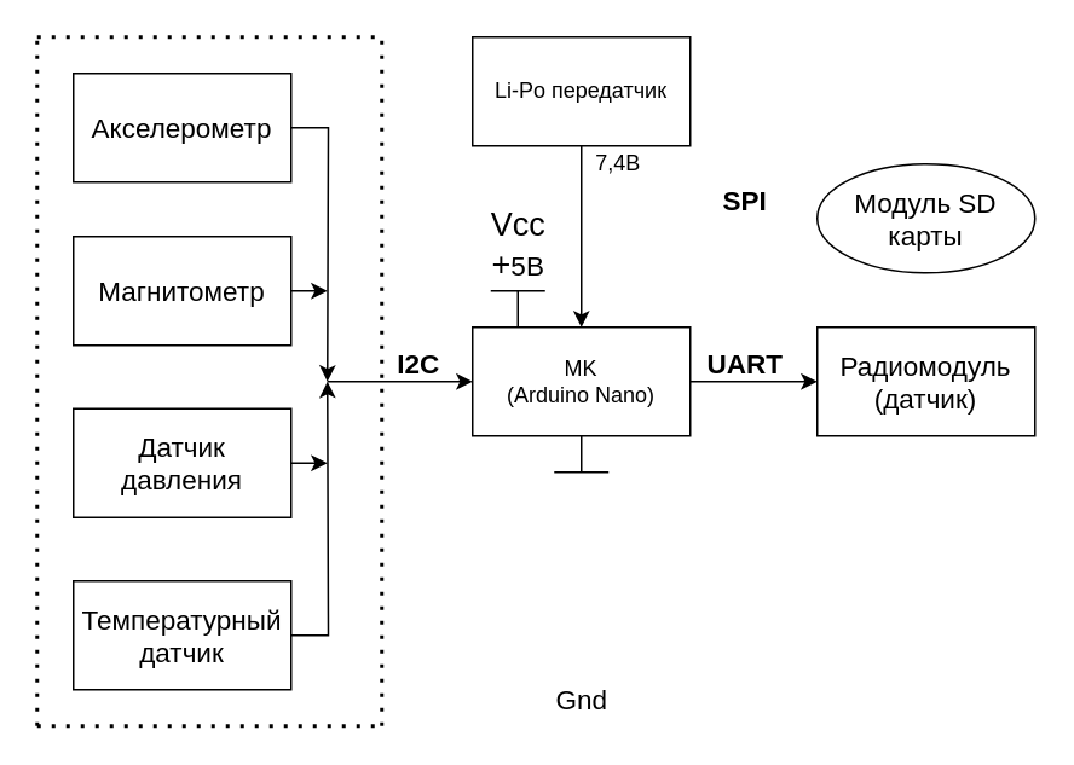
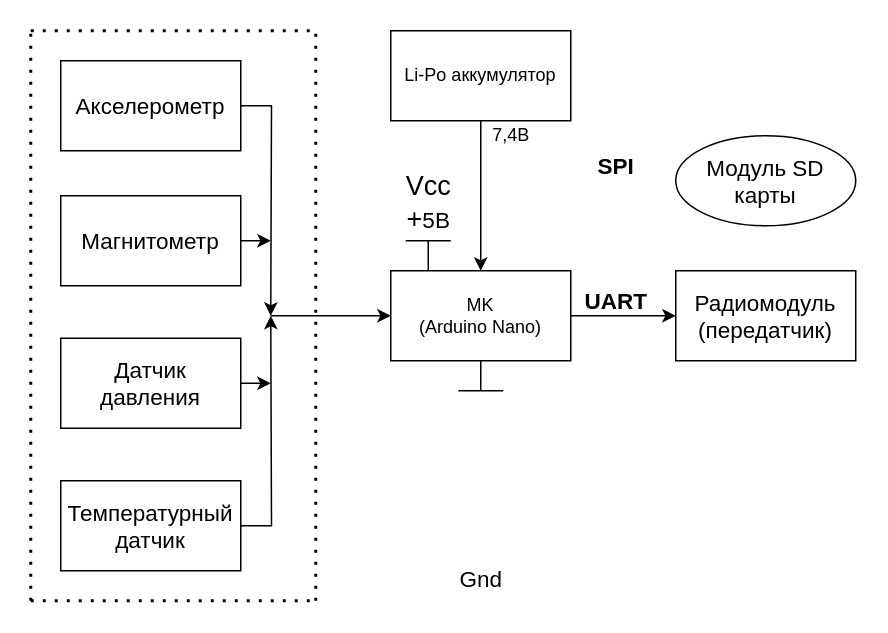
  <mxCell id="0" />
  <mxCell id="1" parent="0" />
  <mxCell id="2" style="edgeStyle=orthogonalEdgeStyle;rounded=0;orthogonalLoop=1;jettySize=auto;html=1;exitX=1;exitY=0.5;exitDx=0;exitDy=0;entryX=0;entryY=0.5;entryDx=0;entryDy=0;fontSize=15;" edge="1" parent="1" source="3" target="11"><mxGeometry relative="1" as="geometry" /></mxCell>
  <mxCell id="3" value="MK&lt;br&gt;(Arduino Nano)" style="rounded=0;whiteSpace=wrap;html=1;" vertex="1" parent="1"><mxGeometry x="260" y="180" width="120" height="60" as="geometry" /></mxCell>
  <mxCell id="4" style="edgeStyle=orthogonalEdgeStyle;rounded=0;orthogonalLoop=1;jettySize=auto;html=1;fontSize=15;" edge="1" parent="1" source="5" target="3"><mxGeometry relative="1" as="geometry" /></mxCell>
- <mxCell id="5" value="Li-Po передатчик" style="rounded=0;whiteSpace=wrap;html=1;" vertex="1" parent="1"><mxGeometry x="260" y="20" width="120" height="60" as="geometry" /></mxCell>
+ <mxCell id="5" value="Li-Po аккумулятор" style="rounded=0;whiteSpace=wrap;html=1;" vertex="1" parent="1"><mxGeometry x="260" y="20" width="120" height="60" as="geometry" /></mxCell>
  <mxCell id="6" value="7,4В" style="text;html=1;align=center;verticalAlign=middle;resizable=0;points=[];autosize=1;strokeColor=none;fillColor=none;" vertex="1" parent="1"><mxGeometry x="320" y="80" width="40" height="20" as="geometry" /></mxCell>
  <mxCell id="7" value="&lt;font style=&quot;font-size: 18px ; line-height: 0&quot;&gt;&lt;br&gt;&lt;/font&gt;" style="verticalLabelPosition=top;verticalAlign=bottom;shape=mxgraph.electrical.signal_sources.vdd;shadow=0;dashed=0;align=center;strokeWidth=1;fontSize=24;html=1;flipV=1;" vertex="1" parent="1"><mxGeometry x="270" y="160" width="30" height="20" as="geometry" /></mxCell>
  <mxCell id="8" value="Vcc&lt;br&gt;+&lt;font style=&quot;font-size: 15px&quot;&gt;5В&lt;/font&gt;" style="text;html=1;align=center;verticalAlign=middle;resizable=0;points=[];autosize=1;strokeColor=none;fillColor=none;fontSize=18;" vertex="1" parent="1"><mxGeometry x="260" y="110" width="50" height="50" as="geometry" /></mxCell>
  <mxCell id="9" value="Модуль SD карты" style="ellipse;whiteSpace=wrap;html=1;fontSize=15;" vertex="1" parent="1"><mxGeometry x="450" y="90" width="120" height="60" as="geometry" /></mxCell>
  <mxCell id="10" value="&lt;b&gt;SPI&lt;/b&gt;" style="text;html=1;align=center;verticalAlign=middle;resizable=0;points=[];autosize=1;strokeColor=none;fillColor=none;fontSize=15;" vertex="1" parent="1"><mxGeometry x="390" y="100" width="40" height="20" as="geometry" /></mxCell>
- <mxCell id="11" value="Радиомодуль&lt;br&gt;(датчик)" style="rounded=0;whiteSpace=wrap;html=1;fontSize=15;" vertex="1" parent="1"><mxGeometry x="450" y="180" width="120" height="60" as="geometry" /></mxCell>
+ <mxCell id="11" value="Радиомодуль&lt;br&gt;(передатчик)" style="rounded=0;whiteSpace=wrap;html=1;fontSize=15;" vertex="1" parent="1"><mxGeometry x="450" y="180" width="120" height="60" as="geometry" /></mxCell>
  <mxCell id="12" value="&lt;b&gt;UART&lt;/b&gt;" style="text;html=1;align=center;verticalAlign=middle;resizable=0;points=[];autosize=1;strokeColor=none;fillColor=none;fontSize=15;" vertex="1" parent="1"><mxGeometry x="380" y="190" width="60" height="20" as="geometry" /></mxCell>
  <mxCell id="13" style="edgeStyle=orthogonalEdgeStyle;rounded=0;orthogonalLoop=1;jettySize=auto;html=1;exitX=1;exitY=0.5;exitDx=0;exitDy=0;fontSize=15;" edge="1" parent="1" source="14"><mxGeometry relative="1" as="geometry"><mxPoint x="180" y="210" as="targetPoint" /></mxGeometry></mxCell>
  <mxCell id="14" value="Акселерометр" style="whiteSpace=wrap;html=1;fontSize=15;" vertex="1" parent="1"><mxGeometry x="40" y="40" width="120" height="60" as="geometry" /></mxCell>
  <mxCell id="15" style="edgeStyle=orthogonalEdgeStyle;rounded=0;orthogonalLoop=1;jettySize=auto;html=1;exitX=1;exitY=0.5;exitDx=0;exitDy=0;fontSize=15;" edge="1" parent="1" source="16"><mxGeometry relative="1" as="geometry"><mxPoint x="180" y="255" as="targetPoint" /></mxGeometry></mxCell>
  <mxCell id="16" value="Датчик давления" style="rounded=0;whiteSpace=wrap;html=1;fontSize=15;" vertex="1" parent="1"><mxGeometry x="40" y="225" width="120" height="60" as="geometry" /></mxCell>
  <mxCell id="17" style="edgeStyle=orthogonalEdgeStyle;rounded=0;orthogonalLoop=1;jettySize=auto;html=1;exitX=1;exitY=0.5;exitDx=0;exitDy=0;fontSize=15;" edge="1" parent="1" source="18"><mxGeometry relative="1" as="geometry"><mxPoint x="180" y="210" as="targetPoint" /></mxGeometry></mxCell>
  <mxCell id="18" value="Температурный датчик" style="rounded=0;whiteSpace=wrap;html=1;fontSize=15;" vertex="1" parent="1"><mxGeometry x="40" y="320" width="120" height="60" as="geometry" /></mxCell>
- <mxCell id="19" value="&lt;b&gt;I2C&lt;/b&gt;" style="text;html=1;align=center;verticalAlign=middle;resizable=0;points=[];autosize=1;strokeColor=none;fillColor=none;fontSize=15;" vertex="1" parent="1"><mxGeometry x="210" y="190" width="40" height="20" as="geometry" /></mxCell>
  <mxCell id="20" value="&lt;font style=&quot;font-size: 18px ; line-height: 0&quot;&gt;&lt;br&gt;&lt;/font&gt;" style="verticalLabelPosition=top;verticalAlign=bottom;shape=mxgraph.electrical.signal_sources.vdd;shadow=0;dashed=0;align=center;strokeWidth=1;fontSize=24;html=1;flipV=1;direction=west;" vertex="1" parent="1"><mxGeometry x="305" y="240" width="30" height="20" as="geometry" /></mxCell>
  <mxCell id="21" value="Gnd" style="text;html=1;align=center;verticalAlign=middle;resizable=0;points=[];autosize=1;strokeColor=none;fillColor=none;fontSize=15;" vertex="1" parent="1"><mxGeometry x="300" y="375" width="40" height="20" as="geometry" /></mxCell>
  <mxCell id="22" style="edgeStyle=orthogonalEdgeStyle;rounded=0;orthogonalLoop=1;jettySize=auto;html=1;exitX=1;exitY=0.5;exitDx=0;exitDy=0;fontSize=15;" edge="1" parent="1" source="23"><mxGeometry relative="1" as="geometry"><mxPoint x="180" y="160" as="targetPoint" /></mxGeometry></mxCell>
  <mxCell id="23" value="Магнитометр" style="rounded=0;whiteSpace=wrap;html=1;fontSize=15;" vertex="1" parent="1"><mxGeometry x="40" y="130" width="120" height="60" as="geometry" /></mxCell>
  <mxCell id="24" value="" style="endArrow=classic;html=1;rounded=0;fontSize=15;entryX=0;entryY=0.5;entryDx=0;entryDy=0;" edge="1" parent="1" target="3"><mxGeometry width="50" height="50" relative="1" as="geometry"><mxPoint x="180" y="210" as="sourcePoint" /><mxPoint x="230" y="160" as="targetPoint" /></mxGeometry></mxCell>
  <mxCell id="25" value="" style="endArrow=none;dashed=1;html=1;dashPattern=1 3;strokeWidth=2;rounded=0;fontSize=15;" edge="1" parent="1"><mxGeometry width="50" height="50" relative="1" as="geometry"><mxPoint x="20" y="400" as="sourcePoint" /><mxPoint x="20" y="20" as="targetPoint" /></mxGeometry></mxCell>
  <mxCell id="26" value="" style="endArrow=none;dashed=1;html=1;dashPattern=1 3;strokeWidth=2;rounded=0;fontSize=15;" edge="1" parent="1"><mxGeometry width="50" height="50" relative="1" as="geometry"><mxPoint x="20" y="400" as="sourcePoint" /><mxPoint x="210" y="400" as="targetPoint" /></mxGeometry></mxCell>
  <mxCell id="27" value="" style="endArrow=none;dashed=1;html=1;dashPattern=1 3;strokeWidth=2;rounded=0;fontSize=15;" edge="1" parent="1"><mxGeometry width="50" height="50" relative="1" as="geometry"><mxPoint x="210" y="400" as="sourcePoint" /><mxPoint x="210" y="20" as="targetPoint" /></mxGeometry></mxCell>
  <mxCell id="28" value="" style="endArrow=none;dashed=1;html=1;dashPattern=1 3;strokeWidth=2;rounded=0;fontSize=15;" edge="1" parent="1"><mxGeometry width="50" height="50" relative="1" as="geometry"><mxPoint x="20" y="20" as="sourcePoint" /><mxPoint x="210" y="20" as="targetPoint" /></mxGeometry></mxCell>
